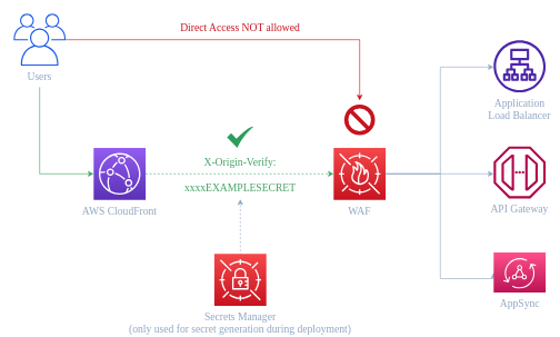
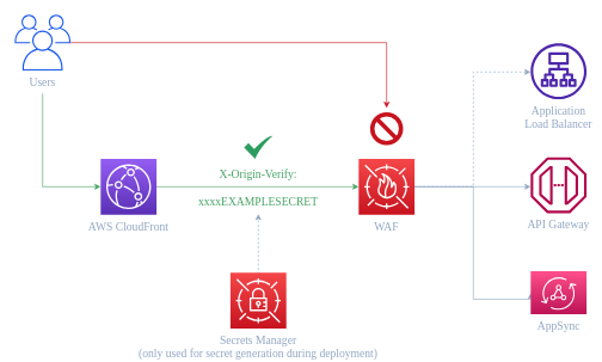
  <mxCell id="0" />
  <mxCell id="1" parent="0" />
- <mxCell id="2" style="edgeStyle=orthogonalEdgeStyle;rounded=0;orthogonalLoop=1;jettySize=auto;fontFamily=Rubik;fontSize=16;fontColor=#90A6C2;strokeColor=#45A364;fontSource=https%3A%2F%2Ffonts.googleapis.com%2Fcss%3Ffamily%3DRubik;dashed=1;" parent="1" source="3" target="9" edge="1"><mxGeometry relative="1" as="geometry" /></mxCell>
+ <mxCell id="2" style="edgeStyle=orthogonalEdgeStyle;rounded=0;orthogonalLoop=1;jettySize=auto;fontFamily=Rubik;fontSize=16;fontColor=#90A6C2;strokeColor=#45A364;fontSource=https%3A%2F%2Ffonts.googleapis.com%2Fcss%3Ffamily%3DRubik;" parent="1" source="3" target="9" edge="1"><mxGeometry relative="1" as="geometry" /></mxCell>
  <mxCell id="3" value="AWS CloudFront" style="sketch=0;points=[[0,0,0],[0.25,0,0],[0.5,0,0],[0.75,0,0],[1,0,0],[0,1,0],[0.25,1,0],[0.5,1,0],[0.75,1,0],[1,1,0],[0,0.25,0],[0,0.5,0],[0,0.75,0],[1,0.25,0],[1,0.5,0],[1,0.75,0]];outlineConnect=0;fontColor=#90A6C2;gradientColor=#945DF2;gradientDirection=north;fillColor=#5A30B5;strokeColor=#ffffff;dashed=0;verticalLabelPosition=bottom;verticalAlign=top;align=center;fontSize=16;fontStyle=0;aspect=fixed;shape=mxgraph.aws4.resourceIcon;resIcon=mxgraph.aws4.cloudfront;fontFamily=Rubik;fontSource=https%3A%2F%2Ffonts.googleapis.com%2Fcss%3Ffamily%3DRubik;" parent="1" vertex="1"><mxGeometry x="140" y="221" width="78" height="78" as="geometry" /></mxCell>
  <mxCell id="4" value="Application &#10;Load Balancer" style="sketch=0;outlineConnect=0;fontColor=#90A6C2;gradientColor=none;fillColor=#4D27AA;strokeColor=none;dashed=0;verticalLabelPosition=bottom;verticalAlign=top;align=center;fontSize=16;fontStyle=0;aspect=fixed;pointerEvents=1;shape=mxgraph.aws4.application_load_balancer;fontFamily=Rubik;fontSource=https%3A%2F%2Ffonts.googleapis.com%2Fcss%3Ffamily%3DRubik;" parent="1" vertex="1"><mxGeometry x="740" y="60" width="78" height="78" as="geometry" /></mxCell>
  <mxCell id="5" value="API Gateway" style="sketch=0;outlineConnect=0;fontColor=#90A6C2;gradientColor=none;fillColor=#B0084D;strokeColor=none;dashed=0;verticalLabelPosition=bottom;verticalAlign=top;align=center;fontSize=16;fontStyle=0;aspect=fixed;pointerEvents=1;shape=mxgraph.aws4.endpoint;fontFamily=Rubik;fontSource=https%3A%2F%2Ffonts.googleapis.com%2Fcss%3Ffamily%3DRubik;" parent="1" vertex="1"><mxGeometry x="740" y="219" width="78" height="78" as="geometry" /></mxCell>
  <mxCell id="6" style="edgeStyle=orthogonalEdgeStyle;rounded=0;orthogonalLoop=1;jettySize=auto;fontFamily=Rubik;fontSize=16;fontColor=#90A6C2;strokeColor=#90A6C2;strokeWidth=1;dashed=1;fontSource=https%3A%2F%2Ffonts.googleapis.com%2Fcss%3Ffamily%3DRubik;" parent="1" edge="1"><mxGeometry relative="1" as="geometry"><mxPoint x="360" y="388" as="sourcePoint" /><mxPoint x="360" y="298" as="targetPoint" /></mxGeometry></mxCell>
  <mxCell id="7" value="Secrets Manager&#10;(only used for secret generation during deployment)" style="sketch=0;points=[[0,0,0],[0.25,0,0],[0.5,0,0],[0.75,0,0],[1,0,0],[0,1,0],[0.25,1,0],[0.5,1,0],[0.75,1,0],[1,1,0],[0,0.25,0],[0,0.5,0],[0,0.75,0],[1,0.25,0],[1,0.5,0],[1,0.75,0]];outlineConnect=0;fontColor=#90A6C2;gradientColor=#F54749;gradientDirection=north;fillColor=#C7131F;strokeColor=#ffffff;dashed=0;verticalLabelPosition=bottom;verticalAlign=top;align=center;fontSize=16;fontStyle=0;aspect=fixed;shape=mxgraph.aws4.resourceIcon;resIcon=mxgraph.aws4.secrets_manager;fontFamily=Rubik;fontSource=https%3A%2F%2Ffonts.googleapis.com%2Fcss%3Ffamily%3DRubik;" parent="1" vertex="1"><mxGeometry x="321" y="380" width="78" height="78" as="geometry" /></mxCell>
  <mxCell id="8" style="edgeStyle=orthogonalEdgeStyle;rounded=0;orthogonalLoop=1;jettySize=auto;html=1;entryX=0;entryY=0.5;entryDx=0;entryDy=0;entryPerimeter=0;strokeColor=#90A6C2;" edge="1" parent="1" source="9" target="21"><mxGeometry relative="1" as="geometry"><Array as="points"><mxPoint x="660" y="260" /><mxPoint x="660" y="417" /></Array></mxGeometry></mxCell>
  <mxCell id="9" value="WAF" style="sketch=0;points=[[0,0,0],[0.25,0,0],[0.5,0,0],[0.75,0,0],[1,0,0],[0,1,0],[0.25,1,0],[0.5,1,0],[0.75,1,0],[1,1,0],[0,0.25,0],[0,0.5,0],[0,0.75,0],[1,0.25,0],[1,0.5,0],[1,0.75,0]];outlineConnect=0;fontColor=#90A6C2;gradientColor=#F54749;gradientDirection=north;fillColor=#C7131F;strokeColor=#ffffff;dashed=0;verticalLabelPosition=bottom;verticalAlign=top;align=center;fontSize=16;fontStyle=0;aspect=fixed;shape=mxgraph.aws4.resourceIcon;resIcon=mxgraph.aws4.waf;fontFamily=Rubik;fontSource=https%3A%2F%2Ffonts.googleapis.com%2Fcss%3Ffamily%3DRubik;" parent="1" vertex="1"><mxGeometry x="500" y="221" width="78" height="78" as="geometry" /></mxCell>
  <mxCell id="10" value="X-Origin-Verify: &#10;&#10;xxxxEXAMPLESECRET" style="text;align=center;verticalAlign=middle;resizable=0;points=[];autosize=1;strokeColor=none;fillColor=none;fontSize=16;fontFamily=Rubik;fontColor=#45A364;fontSource=https%3A%2F%2Ffonts.googleapis.com%2Fcss%3Ffamily%3DRubik;" parent="1" vertex="1"><mxGeometry x="270" y="230" width="180" height="60" as="geometry" /></mxCell>
- <mxCell id="11" style="edgeStyle=orthogonalEdgeStyle;rounded=0;orthogonalLoop=1;jettySize=auto;fontFamily=Rubik;fontSize=16;fontColor=#90A6C2;strokeColor=#90A6C2;exitX=1;exitY=0.5;exitDx=0;exitDy=0;exitPerimeter=0;fontSource=https%3A%2F%2Ffonts.googleapis.com%2Fcss%3Ffamily%3DRubik;" parent="1" source="9" target="4" edge="1"><mxGeometry relative="1" as="geometry"><mxPoint x="370" y="140.5" as="sourcePoint" /><mxPoint x="652" y="140.5" as="targetPoint" /><Array as="points"><mxPoint x="660" y="260" /><mxPoint x="660" y="100" /></Array></mxGeometry></mxCell>
+ <mxCell id="11" style="edgeStyle=orthogonalEdgeStyle;rounded=0;orthogonalLoop=1;jettySize=auto;fontFamily=Rubik;fontSize=16;fontColor=#90A6C2;strokeColor=#90A6C2;exitX=1;exitY=0.5;exitDx=0;exitDy=0;exitPerimeter=0;fontSource=https%3A%2F%2Ffonts.googleapis.com%2Fcss%3Ffamily%3DRubik;dashed=1;" parent="1" source="9" target="4" edge="1"><mxGeometry relative="1" as="geometry"><mxPoint x="370" y="140.5" as="sourcePoint" /><mxPoint x="652" y="140.5" as="targetPoint" /><Array as="points"><mxPoint x="660" y="260" /><mxPoint x="660" y="100" /></Array></mxGeometry></mxCell>
  <mxCell id="12" style="edgeStyle=orthogonalEdgeStyle;rounded=0;orthogonalLoop=1;jettySize=auto;fontFamily=Rubik;fontSize=16;fontColor=#90A6C2;strokeColor=#90A6C2;exitX=1;exitY=0.5;exitDx=0;exitDy=0;exitPerimeter=0;fontSource=https%3A%2F%2Ffonts.googleapis.com%2Fcss%3Ffamily%3DRubik;" parent="1" source="9" target="5" edge="1"><mxGeometry relative="1" as="geometry"><mxPoint x="588" y="270" as="sourcePoint" /><mxPoint x="750" y="151" as="targetPoint" /><Array as="points"><mxPoint y="260" x="700" /><mxPoint y="260" x="700" /></Array></mxGeometry></mxCell>
  <mxCell id="13" style="edgeStyle=orthogonalEdgeStyle;rounded=0;orthogonalLoop=1;jettySize=auto;fontFamily=Rubik;fontSize=16;fontColor=#90A6C2;strokeColor=#45A364;fontSource=https%3A%2F%2Ffonts.googleapis.com%2Fcss%3Ffamily%3DRubik;" parent="1" target="3" edge="1"><mxGeometry relative="1" as="geometry"><mxPoint x="59" y="130" as="sourcePoint" /><Array as="points"><mxPoint x="59" y="260" /></Array></mxGeometry></mxCell>
  <mxCell id="14" style="edgeStyle=orthogonalEdgeStyle;rounded=0;orthogonalLoop=1;jettySize=auto;fontFamily=Rubik;fontSize=16;fontColor=#90A6C2;strokeColor=#C7131F;fontSource=https%3A%2F%2Ffonts.googleapis.com%2Fcss%3Ffamily%3DRubik;" parent="1" source="15" edge="1"><mxGeometry relative="1" as="geometry"><mxPoint x="539" y="150" as="targetPoint" /><Array as="points"><mxPoint x="539" y="59" /></Array></mxGeometry></mxCell>
  <mxCell id="15" value="Users" style="sketch=0;outlineConnect=0;gradientColor=none;fontColor=#90A6C2;strokeColor=none;fillColor=#1C5BEB;dashed=0;verticalLabelPosition=bottom;verticalAlign=top;align=center;fontSize=16;fontStyle=0;aspect=fixed;shape=mxgraph.aws4.illustration_users;pointerEvents=1;fontFamily=Rubik;fontSource=https%3A%2F%2Ffonts.googleapis.com%2Fcss%3Ffamily%3DRubik;" parent="1" vertex="1"><mxGeometry x="20" y="20" width="78" height="78" as="geometry" /></mxCell>
  <mxCell id="16" value="" style="group;fontFamily=Rubik;fontSource=https%3A%2F%2Ffonts.googleapis.com%2Fcss%3Ffamily%3DRubik;" parent="1" vertex="1" connectable="0"><mxGeometry x="519" y="159" width="40" height="40" as="geometry" /></mxCell>
  <mxCell id="17" value="" style="ellipse;aspect=fixed;fontFamily=Rubik;fontSize=16;fontColor=#90A6C2;fillColor=none;strokeColor=#C7131F;strokeWidth=6;fontSource=https%3A%2F%2Ffonts.googleapis.com%2Fcss%3Ffamily%3DRubik;" parent="16" vertex="1"><mxGeometry width="40" height="40" as="geometry" /></mxCell>
  <mxCell id="18" value="" style="endArrow=none;rounded=0;fontFamily=Rubik;fontSize=16;fontColor=#90A6C2;strokeColor=#C7131F;entryX=0;entryY=0;entryDx=0;entryDy=0;exitX=1;exitY=1;exitDx=0;exitDy=0;strokeWidth=6;fontSource=https%3A%2F%2Ffonts.googleapis.com%2Fcss%3Ffamily%3DRubik;" parent="16" source="17" target="17" edge="1"><mxGeometry width="50" height="50" relative="1" as="geometry"><mxPoint x="40" y="80" as="sourcePoint" /><mxPoint x="90" y="30" as="targetPoint" /></mxGeometry></mxCell>
- <mxCell id="19" value="Direct Access NOT allowed" style="text;align=center;verticalAlign=middle;resizable=0;points=[];autosize=1;strokeColor=none;fillColor=none;fontSize=16;fontFamily=Rubik;fontColor=#C7131F;fontSource=https%3A%2F%2Ffonts.googleapis.com%2Fcss%3Ffamily%3DRubik;" parent="1" vertex="1"><mxGeometry x="255" y="30" width="210" height="20" as="geometry" /></mxCell>
  <mxCell id="20" value="" style="sketch=0;aspect=fixed;strokeColor=none;shadow=0;align=center;verticalAlign=top;fillColor=#2D9C5E;shape=mxgraph.gcp2.check;fontFamily=Rubik;fontSize=16;fontColor=#90A6C2;fontSource=https%3A%2F%2Ffonts.googleapis.com%2Fcss%3Ffamily%3DRubik;" parent="1" vertex="1"><mxGeometry x="340" y="189" width="40" height="32" as="geometry" /></mxCell>
  <mxCell id="21" value="&lt;span style=&quot;color: rgb(144, 166, 194); font-family: Rubik; font-size: 16px;&quot;&gt;AppSync&lt;/span&gt;" style="sketch=0;points=[[0,0,0],[0.25,0,0],[0.5,0,0],[0.75,0,0],[1,0,0],[0,1,0],[0.25,1,0],[0.5,1,0],[0.75,1,0],[1,1,0],[0,0.25,0],[0,0.5,0],[0,0.75,0],[1,0.25,0],[1,0.5,0],[1,0.75,0]];outlineConnect=0;fontColor=#232F3E;gradientColor=#FF4F8B;gradientDirection=north;fillColor=#BC1356;strokeColor=#ffffff;dashed=0;verticalLabelPosition=bottom;verticalAlign=top;align=center;html=1;fontSize=12;fontStyle=0;aspect=fixed;shape=mxgraph.aws4.resourceIcon;resIcon=mxgraph.aws4.appsync;" vertex="1" parent="1"><mxGeometry x="740" y="378" width="78" height="60" as="geometry" /></mxCell>
